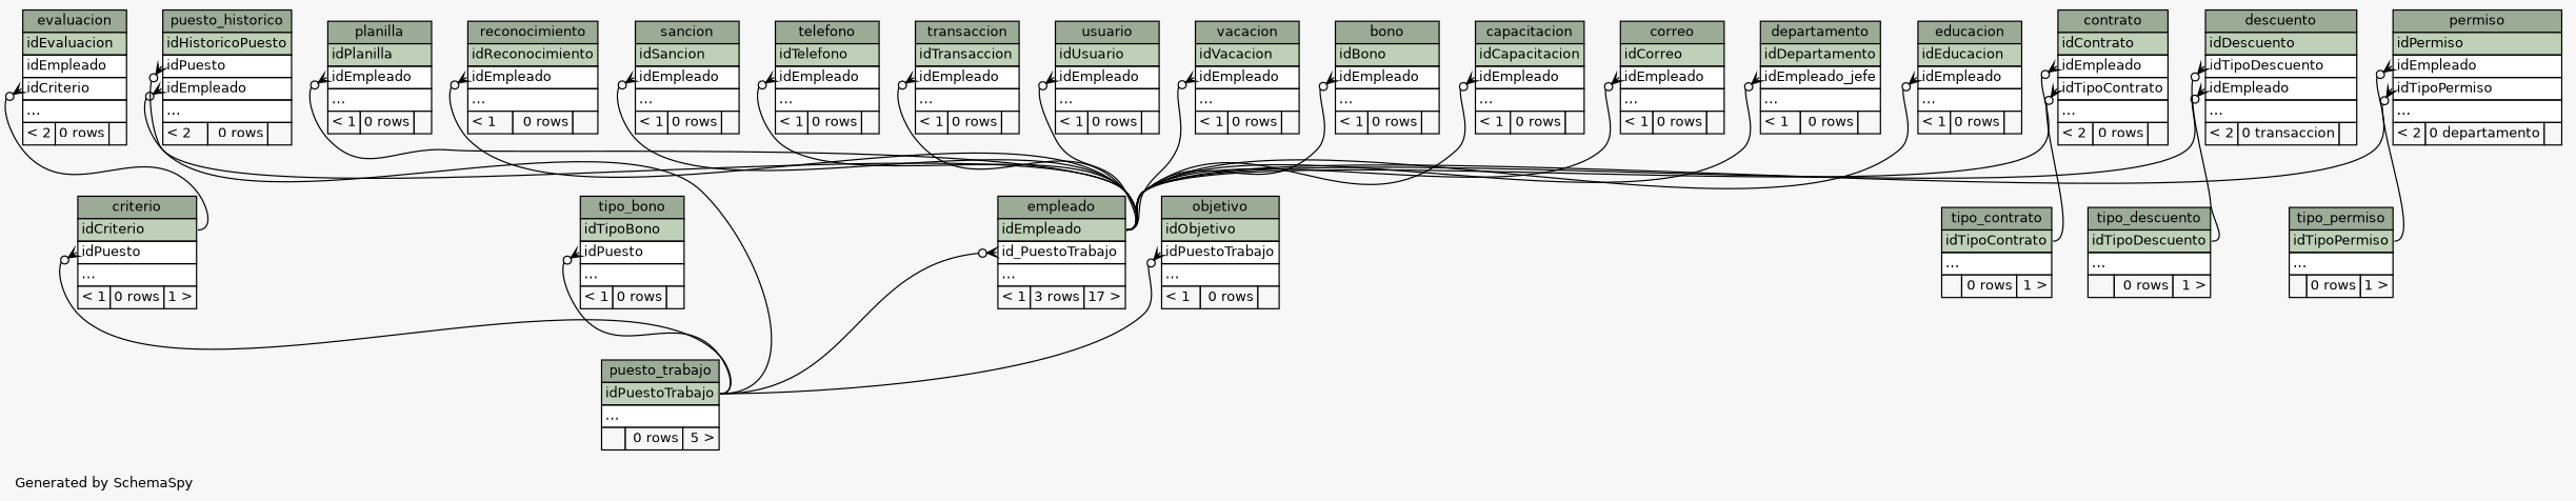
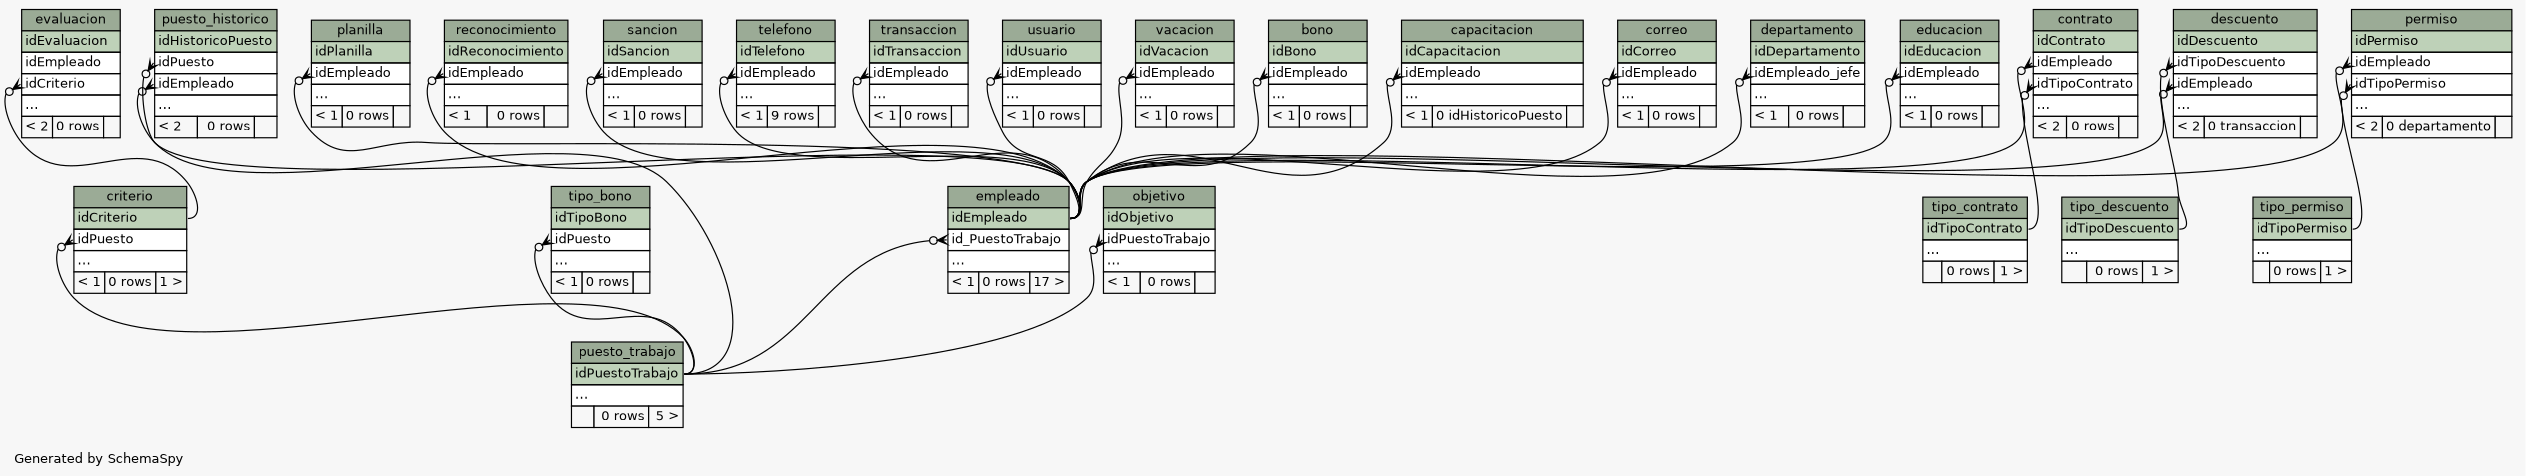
  digraph {
    bgcolor="#f7f7f7"
    fontname=Helvetica
    fontsize=11
    label="\nGenerated by SchemaSpy"
    labeljust=l
    nodesep=0.18
    rankdir=TB
    ranksep=0.46
    node [fontname=Helvetica fontsize=11 shape=plaintext]
    edge [arrowhead=none arrowsize=0.8 arrowtail=crowodot dir=back headport="idEmpleado:e" tailport="idEmpleado:w"]
    n1 [label=<     <TABLE BORDER="0" CELLBORDER="1" CELLSPACING="0" BGCOLOR="#ffffff">       <TR><TD COLSPAN="3" BGCOLOR="#9bab96" ALIGN="CENTER">bono</TD></TR>       <TR><TD PORT="idBono" COLSPAN="3" BGCOLOR="#bed1b8" ALIGN="LEFT">idBono</TD></TR>       <TR><TD PORT="idEmpleado" COLSPAN="3" ALIGN="LEFT">idEmpleado</TD></TR>       <TR><TD PORT="elipses" COLSPAN="3" ALIGN="LEFT">...</TD></TR>       <TR><TD ALIGN="LEFT" BGCOLOR="#f7f7f7">&lt; 1</TD><TD ALIGN="RIGHT" BGCOLOR="#f7f7f7">0 rows</TD><TD ALIGN="RIGHT" BGCOLOR="#f7f7f7">  </TD></TR>     </TABLE>>]
-   n2 [label=<     <TABLE BORDER="0" CELLBORDER="1" CELLSPACING="0" BGCOLOR="#ffffff">       <TR><TD COLSPAN="3" BGCOLOR="#9bab96" ALIGN="CENTER">empleado</TD></TR>       <TR><TD PORT="idEmpleado" COLSPAN="3" BGCOLOR="#bed1b8" ALIGN="LEFT">idEmpleado</TD></TR>       <TR><TD PORT="id_PuestoTrabajo" COLSPAN="3" ALIGN="LEFT">id_PuestoTrabajo</TD></TR>       <TR><TD PORT="elipses" COLSPAN="3" ALIGN="LEFT">...</TD></TR>       <TR><TD ALIGN="LEFT" BGCOLOR="#f7f7f7">&lt; 1</TD><TD ALIGN="RIGHT" BGCOLOR="#f7f7f7">3 rows</TD><TD ALIGN="RIGHT" BGCOLOR="#f7f7f7">17 &gt;</TD></TR>     </TABLE>>]
+   n2 [label=<     <TABLE BORDER="0" CELLBORDER="1" CELLSPACING="0" BGCOLOR="#ffffff">       <TR><TD COLSPAN="3" BGCOLOR="#9bab96" ALIGN="CENTER">empleado</TD></TR>       <TR><TD PORT="idEmpleado" COLSPAN="3" BGCOLOR="#bed1b8" ALIGN="LEFT">idEmpleado</TD></TR>       <TR><TD PORT="id_PuestoTrabajo" COLSPAN="3" ALIGN="LEFT">id_PuestoTrabajo</TD></TR>       <TR><TD PORT="elipses" COLSPAN="3" ALIGN="LEFT">...</TD></TR>       <TR><TD ALIGN="LEFT" BGCOLOR="#f7f7f7">&lt; 1</TD><TD ALIGN="RIGHT" BGCOLOR="#f7f7f7">0 rows</TD><TD ALIGN="RIGHT" BGCOLOR="#f7f7f7">17 &gt;</TD></TR>     </TABLE>>]
    n3 [label=<     <TABLE BORDER="0" CELLBORDER="1" CELLSPACING="0" BGCOLOR="#ffffff">       <TR><TD COLSPAN="3" BGCOLOR="#9bab96" ALIGN="CENTER">puesto_trabajo</TD></TR>       <TR><TD PORT="idPuestoTrabajo" COLSPAN="3" BGCOLOR="#bed1b8" ALIGN="LEFT">idPuestoTrabajo</TD></TR>       <TR><TD PORT="elipses" COLSPAN="3" ALIGN="LEFT">...</TD></TR>       <TR><TD ALIGN="LEFT" BGCOLOR="#f7f7f7">  </TD><TD ALIGN="RIGHT" BGCOLOR="#f7f7f7">0 rows</TD><TD ALIGN="RIGHT" BGCOLOR="#f7f7f7">5 &gt;</TD></TR>     </TABLE>>]
-   n4 [label=<     <TABLE BORDER="0" CELLBORDER="1" CELLSPACING="0" BGCOLOR="#ffffff">       <TR><TD COLSPAN="3" BGCOLOR="#9bab96" ALIGN="CENTER">capacitacion</TD></TR>       <TR><TD PORT="idCapacitacion" COLSPAN="3" BGCOLOR="#bed1b8" ALIGN="LEFT">idCapacitacion</TD></TR>       <TR><TD PORT="idEmpleado" COLSPAN="3" ALIGN="LEFT">idEmpleado</TD></TR>       <TR><TD PORT="elipses" COLSPAN="3" ALIGN="LEFT">...</TD></TR>       <TR><TD ALIGN="LEFT" BGCOLOR="#f7f7f7">&lt; 1</TD><TD ALIGN="RIGHT" BGCOLOR="#f7f7f7">0 rows</TD><TD ALIGN="RIGHT" BGCOLOR="#f7f7f7">  </TD></TR>     </TABLE>>]
+   n4 [label=<     <TABLE BORDER="0" CELLBORDER="1" CELLSPACING="0" BGCOLOR="#ffffff">       <TR><TD COLSPAN="3" BGCOLOR="#9bab96" ALIGN="CENTER">capacitacion</TD></TR>       <TR><TD PORT="idCapacitacion" COLSPAN="3" BGCOLOR="#bed1b8" ALIGN="LEFT">idCapacitacion</TD></TR>       <TR><TD PORT="idEmpleado" COLSPAN="3" ALIGN="LEFT">idEmpleado</TD></TR>       <TR><TD PORT="elipses" COLSPAN="3" ALIGN="LEFT">...</TD></TR>       <TR><TD ALIGN="LEFT" BGCOLOR="#f7f7f7">&lt; 1</TD><TD ALIGN="RIGHT" BGCOLOR="#f7f7f7">0 idHistoricoPuesto</TD><TD ALIGN="RIGHT" BGCOLOR="#f7f7f7">  </TD></TR>     </TABLE>>]
    n5 [label=<     <TABLE BORDER="0" CELLBORDER="1" CELLSPACING="0" BGCOLOR="#ffffff">       <TR><TD COLSPAN="3" BGCOLOR="#9bab96" ALIGN="CENTER">contrato</TD></TR>       <TR><TD PORT="idContrato" COLSPAN="3" BGCOLOR="#bed1b8" ALIGN="LEFT">idContrato</TD></TR>       <TR><TD PORT="idEmpleado" COLSPAN="3" ALIGN="LEFT">idEmpleado</TD></TR>       <TR><TD PORT="idTipoContrato" COLSPAN="3" ALIGN="LEFT">idTipoContrato</TD></TR>       <TR><TD PORT="elipses" COLSPAN="3" ALIGN="LEFT">...</TD></TR>       <TR><TD ALIGN="LEFT" BGCOLOR="#f7f7f7">&lt; 2</TD><TD ALIGN="RIGHT" BGCOLOR="#f7f7f7">0 rows</TD><TD ALIGN="RIGHT" BGCOLOR="#f7f7f7">  </TD></TR>     </TABLE>>]
    n6 [label=<     <TABLE BORDER="0" CELLBORDER="1" CELLSPACING="0" BGCOLOR="#ffffff">       <TR><TD COLSPAN="3" BGCOLOR="#9bab96" ALIGN="CENTER">tipo_contrato</TD></TR>       <TR><TD PORT="idTipoContrato" COLSPAN="3" BGCOLOR="#bed1b8" ALIGN="LEFT">idTipoContrato</TD></TR>       <TR><TD PORT="elipses" COLSPAN="3" ALIGN="LEFT">...</TD></TR>       <TR><TD ALIGN="LEFT" BGCOLOR="#f7f7f7">  </TD><TD ALIGN="RIGHT" BGCOLOR="#f7f7f7">0 rows</TD><TD ALIGN="RIGHT" BGCOLOR="#f7f7f7">1 &gt;</TD></TR>     </TABLE>>]
    n7 [label=<     <TABLE BORDER="0" CELLBORDER="1" CELLSPACING="0" BGCOLOR="#ffffff">       <TR><TD COLSPAN="3" BGCOLOR="#9bab96" ALIGN="CENTER">correo</TD></TR>       <TR><TD PORT="idCorreo" COLSPAN="3" BGCOLOR="#bed1b8" ALIGN="LEFT">idCorreo</TD></TR>       <TR><TD PORT="idEmpleado" COLSPAN="3" ALIGN="LEFT">idEmpleado</TD></TR>       <TR><TD PORT="elipses" COLSPAN="3" ALIGN="LEFT">...</TD></TR>       <TR><TD ALIGN="LEFT" BGCOLOR="#f7f7f7">&lt; 1</TD><TD ALIGN="RIGHT" BGCOLOR="#f7f7f7">0 rows</TD><TD ALIGN="RIGHT" BGCOLOR="#f7f7f7">  </TD></TR>     </TABLE>>]
    n8 [label=<     <TABLE BORDER="0" CELLBORDER="1" CELLSPACING="0" BGCOLOR="#ffffff">       <TR><TD COLSPAN="3" BGCOLOR="#9bab96" ALIGN="CENTER">criterio</TD></TR>       <TR><TD PORT="idCriterio" COLSPAN="3" BGCOLOR="#bed1b8" ALIGN="LEFT">idCriterio</TD></TR>       <TR><TD PORT="idPuesto" COLSPAN="3" ALIGN="LEFT">idPuesto</TD></TR>       <TR><TD PORT="elipses" COLSPAN="3" ALIGN="LEFT">...</TD></TR>       <TR><TD ALIGN="LEFT" BGCOLOR="#f7f7f7">&lt; 1</TD><TD ALIGN="RIGHT" BGCOLOR="#f7f7f7">0 rows</TD><TD ALIGN="RIGHT" BGCOLOR="#f7f7f7">1 &gt;</TD></TR>     </TABLE>>]
    n9 [label=<     <TABLE BORDER="0" CELLBORDER="1" CELLSPACING="0" BGCOLOR="#ffffff">       <TR><TD COLSPAN="3" BGCOLOR="#9bab96" ALIGN="CENTER">departamento</TD></TR>       <TR><TD PORT="idDepartamento" COLSPAN="3" BGCOLOR="#bed1b8" ALIGN="LEFT">idDepartamento</TD></TR>       <TR><TD PORT="idEmpleado_jefe" COLSPAN="3" ALIGN="LEFT">idEmpleado_jefe</TD></TR>       <TR><TD PORT="elipses" COLSPAN="3" ALIGN="LEFT">...</TD></TR>       <TR><TD ALIGN="LEFT" BGCOLOR="#f7f7f7">&lt; 1</TD><TD ALIGN="RIGHT" BGCOLOR="#f7f7f7">0 rows</TD><TD ALIGN="RIGHT" BGCOLOR="#f7f7f7">  </TD></TR>     </TABLE>>]
    n10 [label=<     <TABLE BORDER="0" CELLBORDER="1" CELLSPACING="0" BGCOLOR="#ffffff">       <TR><TD COLSPAN="3" BGCOLOR="#9bab96" ALIGN="CENTER">descuento</TD></TR>       <TR><TD PORT="idDescuento" COLSPAN="3" BGCOLOR="#bed1b8" ALIGN="LEFT">idDescuento</TD></TR>       <TR><TD PORT="idTipoDescuento" COLSPAN="3" ALIGN="LEFT">idTipoDescuento</TD></TR>       <TR><TD PORT="idEmpleado" COLSPAN="3" ALIGN="LEFT">idEmpleado</TD></TR>       <TR><TD PORT="elipses" COLSPAN="3" ALIGN="LEFT">...</TD></TR>       <TR><TD ALIGN="LEFT" BGCOLOR="#f7f7f7">&lt; 2</TD><TD ALIGN="RIGHT" BGCOLOR="#f7f7f7">0 transaccion</TD><TD ALIGN="RIGHT" BGCOLOR="#f7f7f7">  </TD></TR>     </TABLE>>]
    n11 [label=<     <TABLE BORDER="0" CELLBORDER="1" CELLSPACING="0" BGCOLOR="#ffffff">       <TR><TD COLSPAN="3" BGCOLOR="#9bab96" ALIGN="CENTER">tipo_descuento</TD></TR>       <TR><TD PORT="idTipoDescuento" COLSPAN="3" BGCOLOR="#bed1b8" ALIGN="LEFT">idTipoDescuento</TD></TR>       <TR><TD PORT="elipses" COLSPAN="3" ALIGN="LEFT">...</TD></TR>       <TR><TD ALIGN="LEFT" BGCOLOR="#f7f7f7">  </TD><TD ALIGN="RIGHT" BGCOLOR="#f7f7f7">0 rows</TD><TD ALIGN="RIGHT" BGCOLOR="#f7f7f7">1 &gt;</TD></TR>     </TABLE>>]
    n12 [label=<     <TABLE BORDER="0" CELLBORDER="1" CELLSPACING="0" BGCOLOR="#ffffff">       <TR><TD COLSPAN="3" BGCOLOR="#9bab96" ALIGN="CENTER">educacion</TD></TR>       <TR><TD PORT="idEducacion" COLSPAN="3" BGCOLOR="#bed1b8" ALIGN="LEFT">idEducacion</TD></TR>       <TR><TD PORT="idEmpleado" COLSPAN="3" ALIGN="LEFT">idEmpleado</TD></TR>       <TR><TD PORT="elipses" COLSPAN="3" ALIGN="LEFT">...</TD></TR>       <TR><TD ALIGN="LEFT" BGCOLOR="#f7f7f7">&lt; 1</TD><TD ALIGN="RIGHT" BGCOLOR="#f7f7f7">0 rows</TD><TD ALIGN="RIGHT" BGCOLOR="#f7f7f7">  </TD></TR>     </TABLE>>]
    n13 [label=<     <TABLE BORDER="0" CELLBORDER="1" CELLSPACING="0" BGCOLOR="#ffffff">       <TR><TD COLSPAN="3" BGCOLOR="#9bab96" ALIGN="CENTER">evaluacion</TD></TR>       <TR><TD PORT="idEvaluacion" COLSPAN="3" BGCOLOR="#bed1b8" ALIGN="LEFT">idEvaluacion</TD></TR>       <TR><TD PORT="idEmpleado" COLSPAN="3" ALIGN="LEFT">idEmpleado</TD></TR>       <TR><TD PORT="idCriterio" COLSPAN="3" ALIGN="LEFT">idCriterio</TD></TR>       <TR><TD PORT="elipses" COLSPAN="3" ALIGN="LEFT">...</TD></TR>       <TR><TD ALIGN="LEFT" BGCOLOR="#f7f7f7">&lt; 2</TD><TD ALIGN="RIGHT" BGCOLOR="#f7f7f7">0 rows</TD><TD ALIGN="RIGHT" BGCOLOR="#f7f7f7">  </TD></TR>     </TABLE>>]
    n14 [label=<     <TABLE BORDER="0" CELLBORDER="1" CELLSPACING="0" BGCOLOR="#ffffff">       <TR><TD COLSPAN="3" BGCOLOR="#9bab96" ALIGN="CENTER">objetivo</TD></TR>       <TR><TD PORT="idObjetivo" COLSPAN="3" BGCOLOR="#bed1b8" ALIGN="LEFT">idObjetivo</TD></TR>       <TR><TD PORT="idPuestoTrabajo" COLSPAN="3" ALIGN="LEFT">idPuestoTrabajo</TD></TR>       <TR><TD PORT="elipses" COLSPAN="3" ALIGN="LEFT">...</TD></TR>       <TR><TD ALIGN="LEFT" BGCOLOR="#f7f7f7">&lt; 1</TD><TD ALIGN="RIGHT" BGCOLOR="#f7f7f7">0 rows</TD><TD ALIGN="RIGHT" BGCOLOR="#f7f7f7">  </TD></TR>     </TABLE>>]
    n15 [label=<     <TABLE BORDER="0" CELLBORDER="1" CELLSPACING="0" BGCOLOR="#ffffff">       <TR><TD COLSPAN="3" BGCOLOR="#9bab96" ALIGN="CENTER">permiso</TD></TR>       <TR><TD PORT="idPermiso" COLSPAN="3" BGCOLOR="#bed1b8" ALIGN="LEFT">idPermiso</TD></TR>       <TR><TD PORT="idEmpleado" COLSPAN="3" ALIGN="LEFT">idEmpleado</TD></TR>       <TR><TD PORT="idTipoPermiso" COLSPAN="3" ALIGN="LEFT">idTipoPermiso</TD></TR>       <TR><TD PORT="elipses" COLSPAN="3" ALIGN="LEFT">...</TD></TR>       <TR><TD ALIGN="LEFT" BGCOLOR="#f7f7f7">&lt; 2</TD><TD ALIGN="RIGHT" BGCOLOR="#f7f7f7">0 departamento</TD><TD ALIGN="RIGHT" BGCOLOR="#f7f7f7">  </TD></TR>     </TABLE>>]
    n16 [label=<     <TABLE BORDER="0" CELLBORDER="1" CELLSPACING="0" BGCOLOR="#ffffff">       <TR><TD COLSPAN="3" BGCOLOR="#9bab96" ALIGN="CENTER">tipo_permiso</TD></TR>       <TR><TD PORT="idTipoPermiso" COLSPAN="3" BGCOLOR="#bed1b8" ALIGN="LEFT">idTipoPermiso</TD></TR>       <TR><TD PORT="elipses" COLSPAN="3" ALIGN="LEFT">...</TD></TR>       <TR><TD ALIGN="LEFT" BGCOLOR="#f7f7f7">  </TD><TD ALIGN="RIGHT" BGCOLOR="#f7f7f7">0 rows</TD><TD ALIGN="RIGHT" BGCOLOR="#f7f7f7">1 &gt;</TD></TR>     </TABLE>>]
    n17 [label=<     <TABLE BORDER="0" CELLBORDER="1" CELLSPACING="0" BGCOLOR="#ffffff">       <TR><TD COLSPAN="3" BGCOLOR="#9bab96" ALIGN="CENTER">planilla</TD></TR>       <TR><TD PORT="idPlanilla" COLSPAN="3" BGCOLOR="#bed1b8" ALIGN="LEFT">idPlanilla</TD></TR>       <TR><TD PORT="idEmpleado" COLSPAN="3" ALIGN="LEFT">idEmpleado</TD></TR>       <TR><TD PORT="elipses" COLSPAN="3" ALIGN="LEFT">...</TD></TR>       <TR><TD ALIGN="LEFT" BGCOLOR="#f7f7f7">&lt; 1</TD><TD ALIGN="RIGHT" BGCOLOR="#f7f7f7">0 rows</TD><TD ALIGN="RIGHT" BGCOLOR="#f7f7f7">  </TD></TR>     </TABLE>>]
    n18 [label=<     <TABLE BORDER="0" CELLBORDER="1" CELLSPACING="0" BGCOLOR="#ffffff">       <TR><TD COLSPAN="3" BGCOLOR="#9bab96" ALIGN="CENTER">puesto_historico</TD></TR>       <TR><TD PORT="idHistoricoPuesto" COLSPAN="3" BGCOLOR="#bed1b8" ALIGN="LEFT">idHistoricoPuesto</TD></TR>       <TR><TD PORT="idPuesto" COLSPAN="3" ALIGN="LEFT">idPuesto</TD></TR>       <TR><TD PORT="idEmpleado" COLSPAN="3" ALIGN="LEFT">idEmpleado</TD></TR>       <TR><TD PORT="elipses" COLSPAN="3" ALIGN="LEFT">...</TD></TR>       <TR><TD ALIGN="LEFT" BGCOLOR="#f7f7f7">&lt; 2</TD><TD ALIGN="RIGHT" BGCOLOR="#f7f7f7">0 rows</TD><TD ALIGN="RIGHT" BGCOLOR="#f7f7f7">  </TD></TR>     </TABLE>>]
    n19 [label=<     <TABLE BORDER="0" CELLBORDER="1" CELLSPACING="0" BGCOLOR="#ffffff">       <TR><TD COLSPAN="3" BGCOLOR="#9bab96" ALIGN="CENTER">reconocimiento</TD></TR>       <TR><TD PORT="idReconocimiento" COLSPAN="3" BGCOLOR="#bed1b8" ALIGN="LEFT">idReconocimiento</TD></TR>       <TR><TD PORT="idEmpleado" COLSPAN="3" ALIGN="LEFT">idEmpleado</TD></TR>       <TR><TD PORT="elipses" COLSPAN="3" ALIGN="LEFT">...</TD></TR>       <TR><TD ALIGN="LEFT" BGCOLOR="#f7f7f7">&lt; 1</TD><TD ALIGN="RIGHT" BGCOLOR="#f7f7f7">0 rows</TD><TD ALIGN="RIGHT" BGCOLOR="#f7f7f7">  </TD></TR>     </TABLE>>]
    n20 [label=<     <TABLE BORDER="0" CELLBORDER="1" CELLSPACING="0" BGCOLOR="#ffffff">       <TR><TD COLSPAN="3" BGCOLOR="#9bab96" ALIGN="CENTER">sancion</TD></TR>       <TR><TD PORT="idSancion" COLSPAN="3" BGCOLOR="#bed1b8" ALIGN="LEFT">idSancion</TD></TR>       <TR><TD PORT="idEmpleado" COLSPAN="3" ALIGN="LEFT">idEmpleado</TD></TR>       <TR><TD PORT="elipses" COLSPAN="3" ALIGN="LEFT">...</TD></TR>       <TR><TD ALIGN="LEFT" BGCOLOR="#f7f7f7">&lt; 1</TD><TD ALIGN="RIGHT" BGCOLOR="#f7f7f7">0 rows</TD><TD ALIGN="RIGHT" BGCOLOR="#f7f7f7">  </TD></TR>     </TABLE>>]
-   n21 [label=<     <TABLE BORDER="0" CELLBORDER="1" CELLSPACING="0" BGCOLOR="#ffffff">       <TR><TD COLSPAN="3" BGCOLOR="#9bab96" ALIGN="CENTER">telefono</TD></TR>       <TR><TD PORT="idTelefono" COLSPAN="3" BGCOLOR="#bed1b8" ALIGN="LEFT">idTelefono</TD></TR>       <TR><TD PORT="idEmpleado" COLSPAN="3" ALIGN="LEFT">idEmpleado</TD></TR>       <TR><TD PORT="elipses" COLSPAN="3" ALIGN="LEFT">...</TD></TR>       <TR><TD ALIGN="LEFT" BGCOLOR="#f7f7f7">&lt; 1</TD><TD ALIGN="RIGHT" BGCOLOR="#f7f7f7">0 rows</TD><TD ALIGN="RIGHT" BGCOLOR="#f7f7f7">  </TD></TR>     </TABLE>>]
+   n21 [label=<     <TABLE BORDER="0" CELLBORDER="1" CELLSPACING="0" BGCOLOR="#ffffff">       <TR><TD COLSPAN="3" BGCOLOR="#9bab96" ALIGN="CENTER">telefono</TD></TR>       <TR><TD PORT="idTelefono" COLSPAN="3" BGCOLOR="#bed1b8" ALIGN="LEFT">idTelefono</TD></TR>       <TR><TD PORT="idEmpleado" COLSPAN="3" ALIGN="LEFT">idEmpleado</TD></TR>       <TR><TD PORT="elipses" COLSPAN="3" ALIGN="LEFT">...</TD></TR>       <TR><TD ALIGN="LEFT" BGCOLOR="#f7f7f7">&lt; 1</TD><TD ALIGN="RIGHT" BGCOLOR="#f7f7f7">9 rows</TD><TD ALIGN="RIGHT" BGCOLOR="#f7f7f7">  </TD></TR>     </TABLE>>]
    n22 [label=<     <TABLE BORDER="0" CELLBORDER="1" CELLSPACING="0" BGCOLOR="#ffffff">       <TR><TD COLSPAN="3" BGCOLOR="#9bab96" ALIGN="CENTER">tipo_bono</TD></TR>       <TR><TD PORT="idTipoBono" COLSPAN="3" BGCOLOR="#bed1b8" ALIGN="LEFT">idTipoBono</TD></TR>       <TR><TD PORT="idPuesto" COLSPAN="3" ALIGN="LEFT">idPuesto</TD></TR>       <TR><TD PORT="elipses" COLSPAN="3" ALIGN="LEFT">...</TD></TR>       <TR><TD ALIGN="LEFT" BGCOLOR="#f7f7f7">&lt; 1</TD><TD ALIGN="RIGHT" BGCOLOR="#f7f7f7">0 rows</TD><TD ALIGN="RIGHT" BGCOLOR="#f7f7f7">  </TD></TR>     </TABLE>>]
    n23 [label=<     <TABLE BORDER="0" CELLBORDER="1" CELLSPACING="0" BGCOLOR="#ffffff">       <TR><TD COLSPAN="3" BGCOLOR="#9bab96" ALIGN="CENTER">transaccion</TD></TR>       <TR><TD PORT="idTransaccion" COLSPAN="3" BGCOLOR="#bed1b8" ALIGN="LEFT">idTransaccion</TD></TR>       <TR><TD PORT="idEmpleado" COLSPAN="3" ALIGN="LEFT">idEmpleado</TD></TR>       <TR><TD PORT="elipses" COLSPAN="3" ALIGN="LEFT">...</TD></TR>       <TR><TD ALIGN="LEFT" BGCOLOR="#f7f7f7">&lt; 1</TD><TD ALIGN="RIGHT" BGCOLOR="#f7f7f7">0 rows</TD><TD ALIGN="RIGHT" BGCOLOR="#f7f7f7">  </TD></TR>     </TABLE>>]
    n24 [label=<     <TABLE BORDER="0" CELLBORDER="1" CELLSPACING="0" BGCOLOR="#ffffff">       <TR><TD COLSPAN="3" BGCOLOR="#9bab96" ALIGN="CENTER">usuario</TD></TR>       <TR><TD PORT="idUsuario" COLSPAN="3" BGCOLOR="#bed1b8" ALIGN="LEFT">idUsuario</TD></TR>       <TR><TD PORT="idEmpleado" COLSPAN="3" ALIGN="LEFT">idEmpleado</TD></TR>       <TR><TD PORT="elipses" COLSPAN="3" ALIGN="LEFT">...</TD></TR>       <TR><TD ALIGN="LEFT" BGCOLOR="#f7f7f7">&lt; 1</TD><TD ALIGN="RIGHT" BGCOLOR="#f7f7f7">0 rows</TD><TD ALIGN="RIGHT" BGCOLOR="#f7f7f7">  </TD></TR>     </TABLE>>]
    n25 [label=<     <TABLE BORDER="0" CELLBORDER="1" CELLSPACING="0" BGCOLOR="#ffffff">       <TR><TD COLSPAN="3" BGCOLOR="#9bab96" ALIGN="CENTER">vacacion</TD></TR>       <TR><TD PORT="idVacacion" COLSPAN="3" BGCOLOR="#bed1b8" ALIGN="LEFT">idVacacion</TD></TR>       <TR><TD PORT="idEmpleado" COLSPAN="3" ALIGN="LEFT">idEmpleado</TD></TR>       <TR><TD PORT="elipses" COLSPAN="3" ALIGN="LEFT">...</TD></TR>       <TR><TD ALIGN="LEFT" BGCOLOR="#f7f7f7">&lt; 1</TD><TD ALIGN="RIGHT" BGCOLOR="#f7f7f7">0 rows</TD><TD ALIGN="RIGHT" BGCOLOR="#f7f7f7">  </TD></TR>     </TABLE>>]
    n1 -> n2
    n2 -> n3 [headport="idPuestoTrabajo:e" tailport="id_PuestoTrabajo:w"]
    n4 -> n2
    n5 -> n2
    n5 -> n6 [headport="idTipoContrato:e" tailport="idTipoContrato:w"]
    n7 -> n2
    n8 -> n3 [headport="idPuestoTrabajo:e" tailport="idPuesto:w"]
    n9 -> n2 [tailport="idEmpleado_jefe:w"]
    n10 -> n2
    n10 -> n11 [headport="idTipoDescuento:e" tailport="idTipoDescuento:w"]
    n12 -> n2
    n13 -> n8 [headport="idCriterio:e" tailport="idCriterio:w"]
    n14 -> n3 [headport="idPuestoTrabajo:e" tailport="idPuestoTrabajo:w"]
    n15 -> n2
    n15 -> n16 [headport="idTipoPermiso:e" tailport="idTipoPermiso:w"]
    n17 -> n2
    n18 -> n2
    n18 -> n3 [headport="idPuestoTrabajo:e" tailport="idPuesto:w"]
    n19 -> n2
    n20 -> n2
    n21 -> n2
    n22 -> n3 [headport="idPuestoTrabajo:e" tailport="idPuesto:w"]
    n23 -> n2
    n24 -> n2
    n25 -> n2
  }
